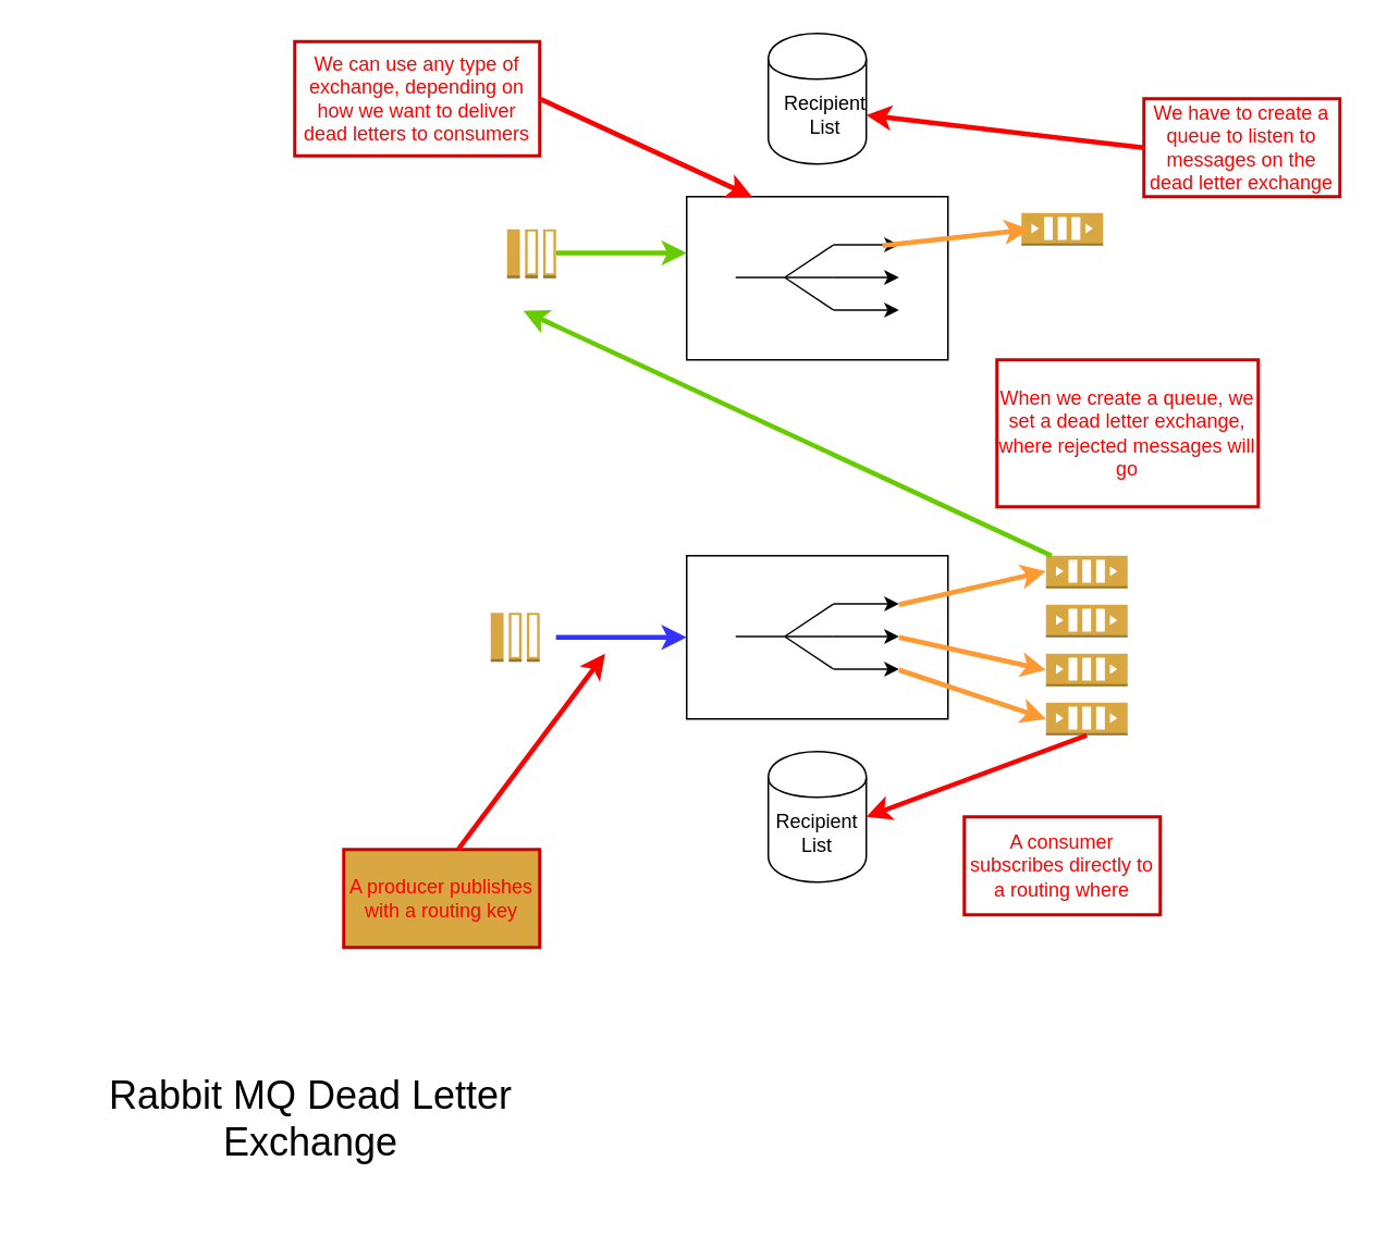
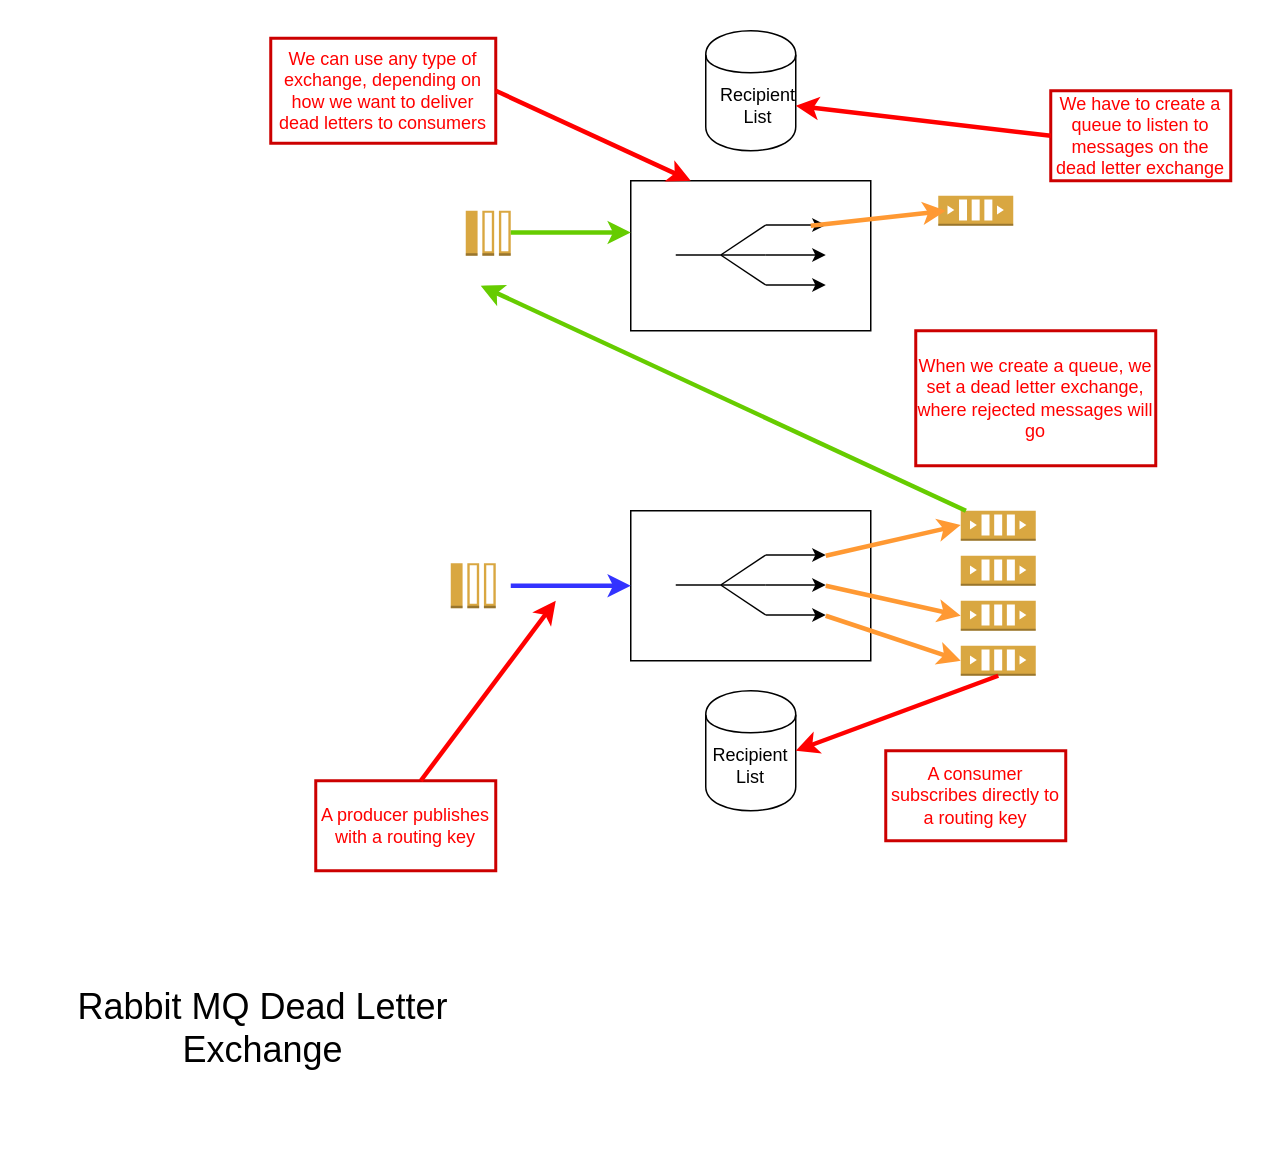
  <mxCell id="0" />
  <mxCell id="1" parent="0" />
  <mxCell id="2" value="" style="rounded=0;whiteSpace=wrap;html=1;" parent="1" vertex="1"><mxGeometry x="420" y="340" width="160" height="100" as="geometry" /></mxCell>
  <mxCell id="3" value="" style="endArrow=none;html=1;" parent="1" edge="1"><mxGeometry width="50" height="50" relative="1" as="geometry"><mxPoint x="450" y="389.5" as="sourcePoint" /><mxPoint x="480" y="389.5" as="targetPoint" /></mxGeometry></mxCell>
  <mxCell id="4" value="" style="endArrow=none;html=1;" parent="1" edge="1"><mxGeometry width="50" height="50" relative="1" as="geometry"><mxPoint x="480" y="389.5" as="sourcePoint" /><mxPoint x="510" y="369.5" as="targetPoint" /></mxGeometry></mxCell>
  <mxCell id="5" value="" style="endArrow=none;html=1;" parent="1" edge="1"><mxGeometry width="50" height="50" relative="1" as="geometry"><mxPoint x="480" y="389.5" as="sourcePoint" /><mxPoint x="510" y="389.5" as="targetPoint" /></mxGeometry></mxCell>
  <mxCell id="6" value="" style="endArrow=none;html=1;" parent="1" edge="1"><mxGeometry width="50" height="50" relative="1" as="geometry"><mxPoint x="510" y="409.5" as="sourcePoint" /><mxPoint x="480" y="389.5" as="targetPoint" /></mxGeometry></mxCell>
  <mxCell id="7" value="" style="endArrow=classic;html=1;" parent="1" edge="1"><mxGeometry width="50" height="50" relative="1" as="geometry"><mxPoint x="510" y="369.5" as="sourcePoint" /><mxPoint x="550" y="369.5" as="targetPoint" /></mxGeometry></mxCell>
  <mxCell id="8" value="" style="endArrow=classic;html=1;" parent="1" edge="1"><mxGeometry width="50" height="50" relative="1" as="geometry"><mxPoint x="510" y="389.5" as="sourcePoint" /><mxPoint x="550" y="389.5" as="targetPoint" /></mxGeometry></mxCell>
  <mxCell id="9" value="" style="endArrow=classic;html=1;" parent="1" edge="1"><mxGeometry width="50" height="50" relative="1" as="geometry"><mxPoint x="510" y="409.5" as="sourcePoint" /><mxPoint x="550" y="409.5" as="targetPoint" /></mxGeometry></mxCell>
  <mxCell id="10" value="" style="shape=cylinder;whiteSpace=wrap;html=1;boundedLbl=1;backgroundOutline=1;" parent="1" vertex="1"><mxGeometry x="470" y="460" width="60" height="80" as="geometry" /></mxCell>
  <mxCell id="11" value="" style="outlineConnect=0;dashed=0;verticalLabelPosition=bottom;verticalAlign=top;align=center;html=1;shape=mxgraph.aws3.queue;fillColor=#D9A741;gradientColor=none;" parent="1" vertex="1"><mxGeometry x="640" y="340" width="50" height="20" as="geometry" /></mxCell>
  <mxCell id="12" value="" style="outlineConnect=0;dashed=0;verticalLabelPosition=bottom;verticalAlign=top;align=center;html=1;shape=mxgraph.aws3.queue;fillColor=#D9A741;gradientColor=none;" parent="1" vertex="1"><mxGeometry x="640" y="370" width="50" height="20" as="geometry" /></mxCell>
  <mxCell id="13" value="" style="outlineConnect=0;dashed=0;verticalLabelPosition=bottom;verticalAlign=top;align=center;html=1;shape=mxgraph.aws3.queue;fillColor=#D9A741;gradientColor=none;" parent="1" vertex="1"><mxGeometry x="640" y="400" width="50" height="20" as="geometry" /></mxCell>
  <mxCell id="14" value="" style="outlineConnect=0;dashed=0;verticalLabelPosition=bottom;verticalAlign=top;align=center;html=1;shape=mxgraph.aws3.queue;fillColor=#D9A741;gradientColor=none;" parent="1" vertex="1"><mxGeometry x="640" y="430" width="50" height="20" as="geometry" /></mxCell>
  <mxCell id="15" value="" style="outlineConnect=0;dashed=0;verticalLabelPosition=bottom;verticalAlign=top;align=center;html=1;shape=mxgraph.aws3.message;fillColor=#D9A741;gradientColor=none;" parent="1" vertex="1"><mxGeometry x="300" y="375" width="30" height="30" as="geometry" /></mxCell>
  <mxCell id="16" value="" style="endArrow=classic;html=1;entryX=0;entryY=0.5;entryDx=0;entryDy=0;strokeColor=#3333FF;strokeWidth=3;" parent="1" target="2" edge="1"><mxGeometry width="50" height="50" relative="1" as="geometry"><mxPoint x="340" y="390" as="sourcePoint" /><mxPoint x="390" y="340" as="targetPoint" /></mxGeometry></mxCell>
  <mxCell id="17" value="" style="endArrow=classic;html=1;entryX=0;entryY=0.5;entryDx=0;entryDy=0;strokeColor=#FF9933;strokeWidth=3;" parent="1" edge="1"><mxGeometry width="50" height="50" relative="1" as="geometry"><mxPoint x="550" y="370" as="sourcePoint" /><mxPoint x="640" y="349.5" as="targetPoint" /></mxGeometry></mxCell>
  <mxCell id="18" value="" style="endArrow=classic;html=1;entryX=0;entryY=0.5;entryDx=0;entryDy=0;strokeColor=#FF9933;strokeWidth=3;entryPerimeter=0;" parent="1" target="13" edge="1"><mxGeometry width="50" height="50" relative="1" as="geometry"><mxPoint x="550" y="390" as="sourcePoint" /><mxPoint x="640" y="369.5" as="targetPoint" /></mxGeometry></mxCell>
  <mxCell id="19" value="" style="endArrow=classic;html=1;entryX=0;entryY=0.5;entryDx=0;entryDy=0;strokeColor=#FF9933;strokeWidth=3;entryPerimeter=0;" parent="1" target="14" edge="1"><mxGeometry width="50" height="50" relative="1" as="geometry"><mxPoint x="550" y="410" as="sourcePoint" /><mxPoint x="670" y="379.5" as="targetPoint" /></mxGeometry></mxCell>
  <mxCell id="20" value="Recipient List" style="text;html=1;strokeColor=none;fillColor=none;align=center;verticalAlign=middle;whiteSpace=wrap;rounded=0;" parent="1" vertex="1"><mxGeometry x="480" y="500" width="40" height="20" as="geometry" /></mxCell>
- <mxCell id="21" value="&lt;font style=&quot;font-size: 24px&quot;&gt;Rabbit MQ Dead Letter Exchange&lt;/font&gt;" style="text;html=1;strokeColor=none;fillColor=none;align=center;verticalAlign=middle;whiteSpace=wrap;rounded=0;" parent="1" vertex="1"><mxGeometry x="35" y="620" width="310" height="130" as="geometry" /></mxCell>
- <mxCell id="22" value="&lt;font color=&quot;#ff0000&quot;&gt;A consumer subscribes directly to a routing where&lt;/font&gt;" style="rounded=0;whiteSpace=wrap;html=1;strokeColor=#CC0000;strokeWidth=2;" parent="1" vertex="1"><mxGeometry x="590" y="500" width="120" height="60" as="geometry" /></mxCell>
+ <mxCell id="21" value="&lt;font style=&quot;font-size: 24px&quot;&gt;Rabbit MQ Dead Letter Exchange&lt;/font&gt;" style="text;html=1;strokeColor=none;fillColor=none;align=center;verticalAlign=middle;whiteSpace=wrap;rounded=0;" parent="1" vertex="1"><mxGeometry x="20" y="620" width="310" height="130" as="geometry" /></mxCell>
+ <mxCell id="22" value="&lt;font color=&quot;#ff0000&quot;&gt;A consumer subscribes directly to a routing key&lt;/font&gt;" style="rounded=0;whiteSpace=wrap;html=1;strokeColor=#CC0000;strokeWidth=2;" parent="1" vertex="1"><mxGeometry x="590" y="500" width="120" height="60" as="geometry" /></mxCell>
  <mxCell id="23" value="" style="endArrow=classic;html=1;strokeColor=#66CC00;strokeWidth=3;" parent="1" source="11" edge="1"><mxGeometry width="50" height="50" relative="1" as="geometry"><mxPoint x="670" y="530" as="sourcePoint" /><mxPoint x="320" y="190" as="targetPoint" /></mxGeometry></mxCell>
- <mxCell id="24" value="&lt;font color=&quot;#ff0000&quot;&gt;A producer publishes with a routing key&lt;/font&gt;" style="rounded=0;whiteSpace=wrap;html=1;strokeColor=#CC0000;strokeWidth=2;fillColor=#d9a741;" parent="1" vertex="1"><mxGeometry x="210" y="520" width="120" height="60" as="geometry" /></mxCell>
+ <mxCell id="24" value="&lt;font color=&quot;#ff0000&quot;&gt;A producer publishes with a routing key&lt;/font&gt;" style="rounded=0;whiteSpace=wrap;html=1;strokeColor=#CC0000;strokeWidth=2;" parent="1" vertex="1"><mxGeometry x="210" y="520" width="120" height="60" as="geometry" /></mxCell>
  <mxCell id="25" value="" style="endArrow=classic;html=1;strokeColor=#FF0000;strokeWidth=3;exitX=0;exitY=0.5;exitDx=0;exitDy=0;" parent="1" edge="1"><mxGeometry width="50" height="50" relative="1" as="geometry"><mxPoint x="280" y="520" as="sourcePoint" /><mxPoint x="370" y="400" as="targetPoint" /></mxGeometry></mxCell>
  <mxCell id="26" value="&lt;font color=&quot;#ff0000&quot;&gt;When we create a queue, we set a dead letter exchange, where rejected messages will go&lt;/font&gt;" style="rounded=0;whiteSpace=wrap;html=1;strokeColor=#CC0000;strokeWidth=2;" parent="1" vertex="1"><mxGeometry x="610" y="220" width="160" height="90" as="geometry" /></mxCell>
  <mxCell id="27" value="" style="rounded=0;whiteSpace=wrap;html=1;" vertex="1" parent="1"><mxGeometry x="420" y="120" width="160" height="100" as="geometry" /></mxCell>
  <mxCell id="28" value="" style="endArrow=none;html=1;" edge="1" parent="1"><mxGeometry width="50" height="50" relative="1" as="geometry"><mxPoint x="450" y="169.5" as="sourcePoint" /><mxPoint x="480" y="169.5" as="targetPoint" /></mxGeometry></mxCell>
  <mxCell id="29" value="" style="endArrow=none;html=1;" edge="1" parent="1"><mxGeometry width="50" height="50" relative="1" as="geometry"><mxPoint x="480" y="169.5" as="sourcePoint" /><mxPoint x="510" y="149.5" as="targetPoint" /></mxGeometry></mxCell>
  <mxCell id="30" value="" style="endArrow=none;html=1;" edge="1" parent="1"><mxGeometry width="50" height="50" relative="1" as="geometry"><mxPoint x="480" y="169.5" as="sourcePoint" /><mxPoint x="510" y="169.5" as="targetPoint" /></mxGeometry></mxCell>
  <mxCell id="31" value="" style="endArrow=none;html=1;" edge="1" parent="1"><mxGeometry width="50" height="50" relative="1" as="geometry"><mxPoint x="510" y="189.5" as="sourcePoint" /><mxPoint x="480" y="169.5" as="targetPoint" /></mxGeometry></mxCell>
  <mxCell id="32" value="" style="endArrow=classic;html=1;" edge="1" parent="1"><mxGeometry width="50" height="50" relative="1" as="geometry"><mxPoint x="510" y="149.5" as="sourcePoint" /><mxPoint x="550" y="149.5" as="targetPoint" /></mxGeometry></mxCell>
  <mxCell id="33" value="" style="endArrow=classic;html=1;" edge="1" parent="1"><mxGeometry width="50" height="50" relative="1" as="geometry"><mxPoint x="510" y="169.5" as="sourcePoint" /><mxPoint x="550" y="169.5" as="targetPoint" /></mxGeometry></mxCell>
  <mxCell id="34" value="" style="endArrow=classic;html=1;" edge="1" parent="1"><mxGeometry width="50" height="50" relative="1" as="geometry"><mxPoint x="510" y="189.5" as="sourcePoint" /><mxPoint x="550" y="189.5" as="targetPoint" /></mxGeometry></mxCell>
  <mxCell id="35" value="" style="shape=cylinder;whiteSpace=wrap;html=1;boundedLbl=1;backgroundOutline=1;" vertex="1" parent="1"><mxGeometry x="470" y="20" width="60" height="80" as="geometry" /></mxCell>
  <mxCell id="36" value="Recipient List" style="text;html=1;strokeColor=none;fillColor=none;align=center;verticalAlign=middle;whiteSpace=wrap;rounded=0;" vertex="1" parent="1"><mxGeometry x="485" y="60" width="40" height="20" as="geometry" /></mxCell>
  <mxCell id="37" value="" style="endArrow=classic;html=1;strokeColor=#FF0000;strokeWidth=3;exitX=0.5;exitY=1;exitDx=0;exitDy=0;exitPerimeter=0;" edge="1" parent="1" source="14"><mxGeometry width="50" height="50" relative="1" as="geometry"><mxPoint x="440" y="620" as="sourcePoint" /><mxPoint x="530" y="500" as="targetPoint" /></mxGeometry></mxCell>
  <mxCell id="38" value="" style="outlineConnect=0;dashed=0;verticalLabelPosition=bottom;verticalAlign=top;align=center;html=1;shape=mxgraph.aws3.queue;fillColor=#D9A741;gradientColor=none;" vertex="1" parent="1"><mxGeometry x="625" y="130" width="50" height="20" as="geometry" /></mxCell>
  <mxCell id="39" value="" style="endArrow=classic;html=1;entryX=0;entryY=0.5;entryDx=0;entryDy=0;strokeColor=#FF9933;strokeWidth=3;" edge="1" parent="1"><mxGeometry width="50" height="50" relative="1" as="geometry"><mxPoint x="540" y="150" as="sourcePoint" /><mxPoint x="630" y="140" as="targetPoint" /></mxGeometry></mxCell>
  <mxCell id="40" value="&lt;font color=&quot;#ff0000&quot;&gt;We have to create a queue to listen to messages on the dead letter exchange&lt;/font&gt;" style="rounded=0;whiteSpace=wrap;html=1;strokeColor=#CC0000;strokeWidth=2;" vertex="1" parent="1"><mxGeometry x="700" y="60" width="120" height="60" as="geometry" /></mxCell>
  <mxCell id="41" value="" style="outlineConnect=0;dashed=0;verticalLabelPosition=bottom;verticalAlign=top;align=center;html=1;shape=mxgraph.aws3.message;fillColor=#D9A741;gradientColor=none;" vertex="1" parent="1"><mxGeometry x="310" y="140" width="30" height="30" as="geometry" /></mxCell>
  <mxCell id="42" value="" style="endArrow=classic;html=1;entryX=0;entryY=0.5;entryDx=0;entryDy=0;strokeColor=#66CC00;strokeWidth=3;" edge="1" parent="1"><mxGeometry width="50" height="50" relative="1" as="geometry"><mxPoint x="340" y="154.5" as="sourcePoint" /><mxPoint x="420" y="154.5" as="targetPoint" /><Array as="points" /></mxGeometry></mxCell>
  <mxCell id="43" value="" style="endArrow=classic;html=1;strokeColor=#FF0000;strokeWidth=3;exitX=0;exitY=0.5;exitDx=0;exitDy=0;" edge="1" parent="1" source="40"><mxGeometry width="50" height="50" relative="1" as="geometry"><mxPoint x="665" y="20" as="sourcePoint" /><mxPoint x="530" y="70" as="targetPoint" /></mxGeometry></mxCell>
  <mxCell id="44" value="&lt;font color=&quot;#ff0000&quot;&gt;We can use any type of exchange, depending on how we want to deliver dead letters to consumers&lt;/font&gt;" style="rounded=0;whiteSpace=wrap;html=1;strokeColor=#CC0000;strokeWidth=2;" vertex="1" parent="1"><mxGeometry x="180" y="25" width="150" height="70" as="geometry" /></mxCell>
  <mxCell id="45" value="" style="endArrow=classic;html=1;strokeColor=#FF0000;strokeWidth=3;exitX=1;exitY=0.5;exitDx=0;exitDy=0;entryX=0.25;entryY=0;entryDx=0;entryDy=0;" edge="1" parent="1" source="44" target="27"><mxGeometry width="50" height="50" relative="1" as="geometry"><mxPoint x="370" y="230" as="sourcePoint" /><mxPoint x="460" y="110" as="targetPoint" /></mxGeometry></mxCell>
